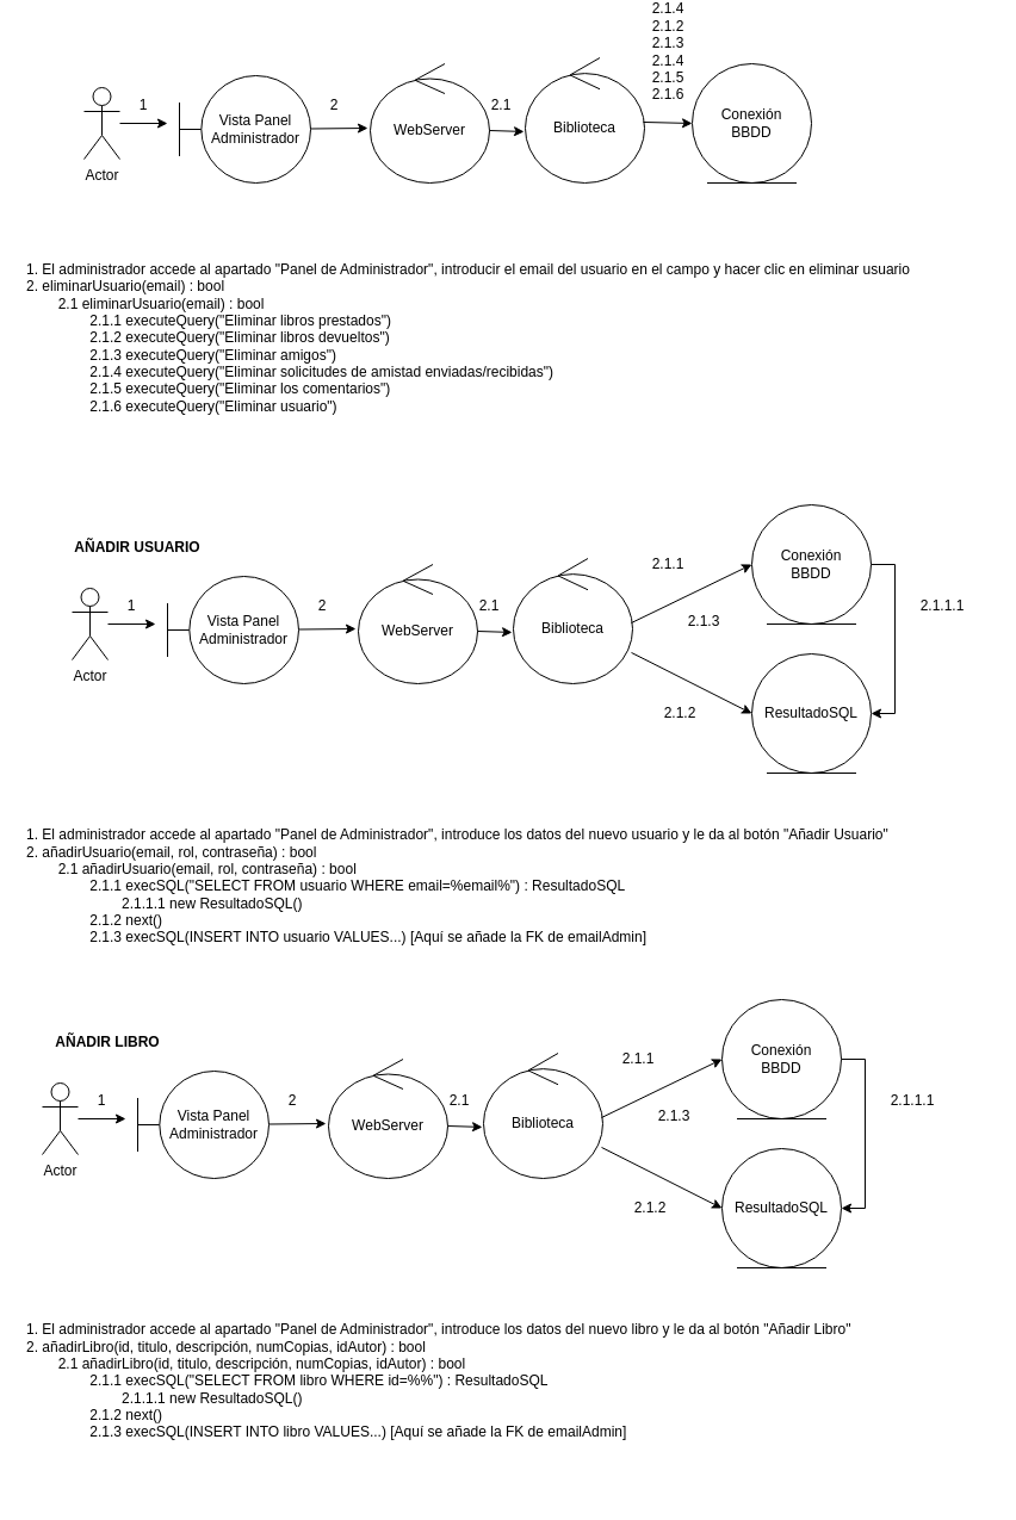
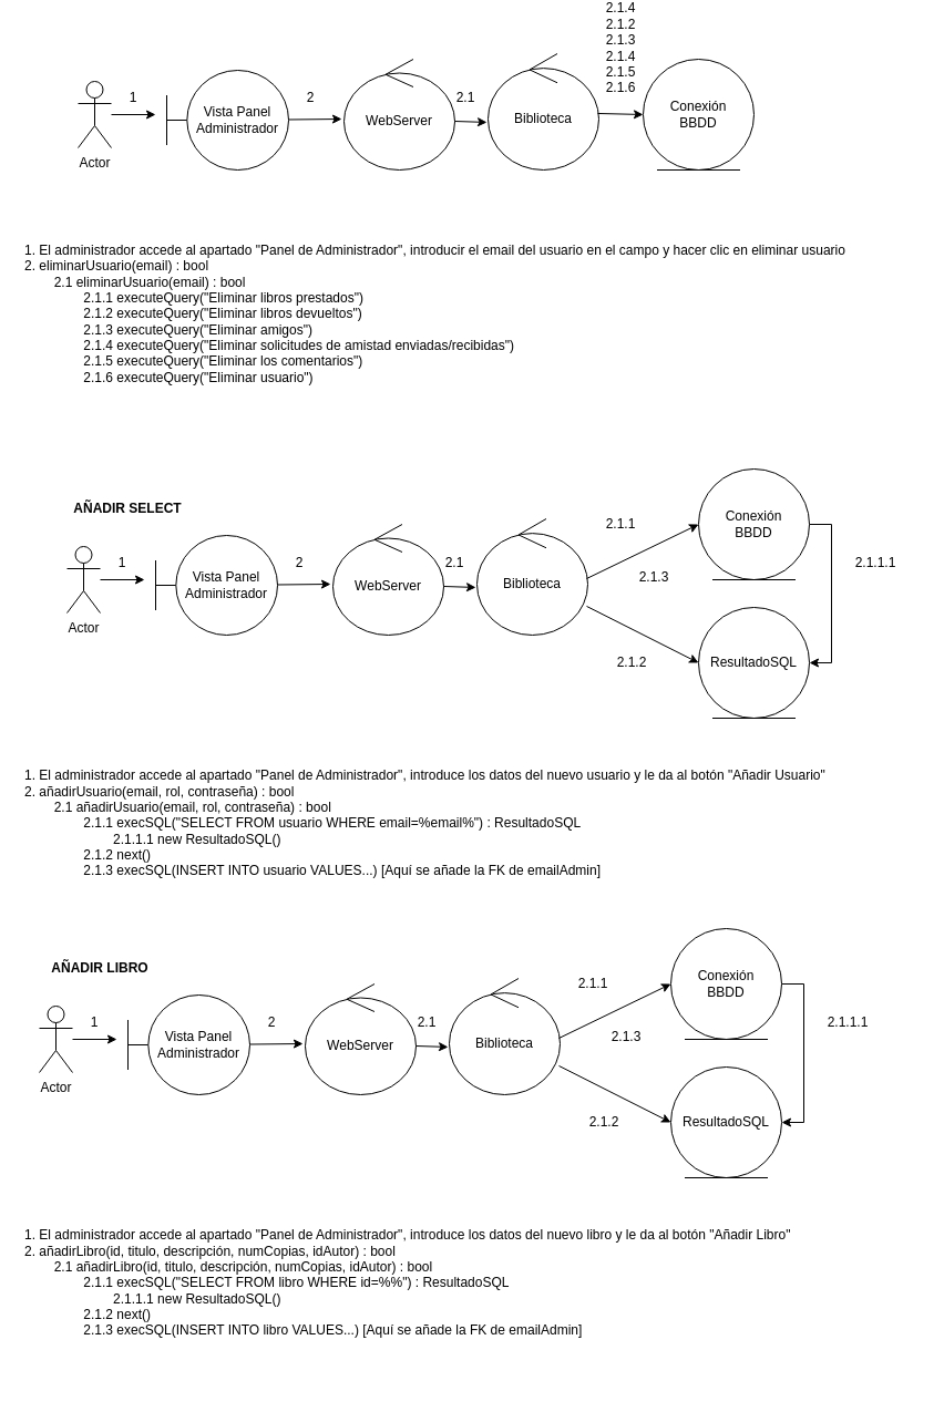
  <mxCell id="0" />
  <mxCell id="1" parent="0" />
  <mxCell id="2" value="Vista Panel Administrador" style="shape=umlBoundary;whiteSpace=wrap;html=1;" vertex="1" parent="1"><mxGeometry x="150" y="55" width="110" height="90" as="geometry" /></mxCell>
  <mxCell id="3" value="WebServer" style="ellipse;shape=umlControl;whiteSpace=wrap;html=1;" vertex="1" parent="1"><mxGeometry x="310" y="45" width="100" height="100" as="geometry" /></mxCell>
  <mxCell id="4" value="Conexión&lt;br&gt;BBDD" style="ellipse;shape=umlEntity;whiteSpace=wrap;html=1;" vertex="1" parent="1"><mxGeometry x="580" y="45" width="100" height="100" as="geometry" /></mxCell>
  <mxCell id="5" value="Actor" style="shape=umlActor;verticalLabelPosition=bottom;verticalAlign=top;html=1;" vertex="1" parent="1"><mxGeometry x="70" y="65" width="30" height="60" as="geometry" /></mxCell>
  <mxCell id="6" value="Biblioteca" style="ellipse;shape=umlControl;whiteSpace=wrap;html=1;" vertex="1" parent="1"><mxGeometry x="440" y="40" width="100" height="105" as="geometry" /></mxCell>
  <mxCell id="7" value="1. El administrador accede al apartado &quot;Panel de Administrador&quot;, introducir el email del usuario en el campo y hacer clic en eliminar usuario&lt;br&gt;2. eliminarUsuario(email) : bool&lt;br&gt;&lt;span style=&quot;white-space: pre;&quot;&gt;&#09;&lt;/span&gt;2.1 eliminarUsuario(email) : bool&lt;br&gt;&lt;span style=&quot;&quot;&gt;&lt;span style=&quot;white-space: pre;&quot;&gt;&amp;nbsp;&amp;nbsp;&amp;nbsp;&amp;nbsp;&lt;/span&gt;&lt;/span&gt;&lt;span style=&quot;&quot;&gt;&lt;span style=&quot;white-space: pre;&quot;&gt;&amp;nbsp;&amp;nbsp;&amp;nbsp;&amp;nbsp;&lt;span style=&quot;white-space: pre;&quot;&gt;&#09;&lt;/span&gt;&lt;/span&gt;&lt;/span&gt;2.1.1 executeQuery(&quot;Eliminar libros prestados&quot;)&lt;br&gt;&lt;span style=&quot;white-space: pre;&quot;&gt;&#09;&lt;/span&gt;&lt;span style=&quot;white-space: pre;&quot;&gt;&#09;&lt;/span&gt;2.1.2 executeQuery(&quot;Eliminar libros devueltos&quot;)&lt;br&gt;&lt;span style=&quot;white-space: pre;&quot;&gt;&#09;&lt;/span&gt;&lt;span style=&quot;white-space: pre;&quot;&gt;&#09;&lt;/span&gt;2.1.3 executeQuery(&quot;Eliminar amigos&quot;)&lt;br&gt;&lt;span style=&quot;white-space: pre;&quot;&gt;&#09;&lt;/span&gt;&lt;span style=&quot;white-space: pre;&quot;&gt;&#09;&lt;/span&gt;2.1.4 executeQuery(&quot;Eliminar solicitudes de amistad enviadas/recibidas&quot;)&lt;br&gt;&lt;span style=&quot;white-space: pre;&quot;&gt;&#09;&lt;/span&gt;&lt;span style=&quot;white-space: pre;&quot;&gt;&#09;&lt;/span&gt;2.1.5 executeQuery(&quot;Eliminar los comentarios&quot;)&lt;br&gt;&lt;span style=&quot;white-space: pre;&quot;&gt;&#09;&lt;/span&gt;&lt;span style=&quot;white-space: pre;&quot;&gt;&#09;&lt;/span&gt;2.1.6 executeQuery(&quot;Eliminar usuario&quot;)" style="text;html=1;strokeColor=none;fillColor=none;align=left;verticalAlign=middle;whiteSpace=wrap;rounded=0;" vertex="1" parent="1"><mxGeometry y="180" width="750" height="190" as="geometry" x="20" /></mxCell>
  <mxCell id="8" value="" style="endArrow=classic;html=1;rounded=0;" edge="1" parent="1" source="5"><mxGeometry width="50" height="50" relative="1" as="geometry"><mxPoint x="430" y="225" as="sourcePoint" /><mxPoint x="140" y="95" as="targetPoint" /></mxGeometry></mxCell>
  <mxCell id="9" value="" style="endArrow=classic;html=1;rounded=0;entryX=-0.02;entryY=0.54;entryDx=0;entryDy=0;entryPerimeter=0;" edge="1" parent="1" target="3"><mxGeometry width="50" height="50" relative="1" as="geometry"><mxPoint x="260" y="99.5" as="sourcePoint" /><mxPoint x="300" y="99.5" as="targetPoint" /></mxGeometry></mxCell>
  <mxCell id="10" value="" style="endArrow=classic;html=1;rounded=0;entryX=-0.01;entryY=0.59;entryDx=0;entryDy=0;entryPerimeter=0;exitX=1;exitY=0.56;exitDx=0;exitDy=0;exitPerimeter=0;" edge="1" parent="1" source="3" target="6"><mxGeometry width="50" height="50" relative="1" as="geometry"><mxPoint x="120" y="115" as="sourcePoint" /><mxPoint x="160" y="115" as="targetPoint" /></mxGeometry></mxCell>
  <mxCell id="11" value="" style="endArrow=classic;html=1;rounded=0;entryX=0;entryY=0.5;entryDx=0;entryDy=0;exitX=0.99;exitY=0.514;exitDx=0;exitDy=0;exitPerimeter=0;" edge="1" parent="1" source="6" target="4"><mxGeometry width="50" height="50" relative="1" as="geometry"><mxPoint x="130" y="125" as="sourcePoint" /><mxPoint x="170" y="125" as="targetPoint" /></mxGeometry></mxCell>
  <mxCell id="12" value="1" style="text;html=1;strokeColor=none;fillColor=none;align=center;verticalAlign=middle;whiteSpace=wrap;rounded=0;" vertex="1" parent="1"><mxGeometry x="90" y="65" width="60" height="30" as="geometry" /></mxCell>
  <mxCell id="13" value="2" style="text;html=1;strokeColor=none;fillColor=none;align=center;verticalAlign=middle;whiteSpace=wrap;rounded=0;" vertex="1" parent="1"><mxGeometry x="250" y="65" width="60" height="30" as="geometry" /></mxCell>
  <mxCell id="14" value="2.1" style="text;html=1;strokeColor=none;fillColor=none;align=center;verticalAlign=middle;whiteSpace=wrap;rounded=0;" vertex="1" parent="1"><mxGeometry x="390" y="65" width="60" height="30" as="geometry" /></mxCell>
  <mxCell id="15" value="2.1.4&lt;br&gt;2.1.2&lt;br&gt;2.1.3&lt;br&gt;2.1.4&lt;br&gt;2.1.5&lt;br&gt;2.1.6" style="text;html=1;strokeColor=none;fillColor=none;align=center;verticalAlign=middle;whiteSpace=wrap;rounded=0;" vertex="1" parent="1"><mxGeometry x="530" y="20" width="60" height="30" as="geometry" /></mxCell>
  <mxCell id="16" value="Vista Panel Administrador" style="shape=umlBoundary;whiteSpace=wrap;html=1;" vertex="1" parent="1"><mxGeometry x="140" y="475" width="110" height="90" as="geometry" /></mxCell>
  <mxCell id="17" value="WebServer" style="ellipse;shape=umlControl;whiteSpace=wrap;html=1;" vertex="1" parent="1"><mxGeometry x="300" y="465" width="100" height="100" as="geometry" /></mxCell>
  <mxCell id="18" style="edgeStyle=orthogonalEdgeStyle;rounded=0;orthogonalLoop=1;jettySize=auto;html=1;exitX=1;exitY=0.5;exitDx=0;exitDy=0;entryX=1;entryY=0.5;entryDx=0;entryDy=0;" edge="1" parent="1" source="19" target="31"><mxGeometry relative="1" as="geometry" /></mxCell>
  <mxCell id="19" value="Conexión&lt;br&gt;BBDD" style="ellipse;shape=umlEntity;whiteSpace=wrap;html=1;" vertex="1" parent="1"><mxGeometry x="630" y="415" width="100" height="100" as="geometry" /></mxCell>
  <mxCell id="20" value="Actor" style="shape=umlActor;verticalLabelPosition=bottom;verticalAlign=top;html=1;" vertex="1" parent="1"><mxGeometry x="60" y="485" width="30" height="60" as="geometry" /></mxCell>
  <mxCell id="21" value="Biblioteca" style="ellipse;shape=umlControl;whiteSpace=wrap;html=1;" vertex="1" parent="1"><mxGeometry x="430" y="460" width="100" height="105" as="geometry" /></mxCell>
  <mxCell id="22" value="" style="endArrow=classic;html=1;rounded=0;" edge="1" parent="1" source="20"><mxGeometry width="50" height="50" relative="1" as="geometry"><mxPoint x="420" y="645" as="sourcePoint" /><mxPoint x="130" y="515" as="targetPoint" /></mxGeometry></mxCell>
  <mxCell id="23" value="" style="endArrow=classic;html=1;rounded=0;entryX=-0.02;entryY=0.54;entryDx=0;entryDy=0;entryPerimeter=0;" edge="1" parent="1" target="17"><mxGeometry width="50" height="50" relative="1" as="geometry"><mxPoint x="250" y="519.5" as="sourcePoint" /><mxPoint x="290" y="519.5" as="targetPoint" /></mxGeometry></mxCell>
  <mxCell id="24" value="" style="endArrow=classic;html=1;rounded=0;entryX=-0.01;entryY=0.59;entryDx=0;entryDy=0;entryPerimeter=0;exitX=1;exitY=0.56;exitDx=0;exitDy=0;exitPerimeter=0;" edge="1" parent="1" source="17" target="21"><mxGeometry width="50" height="50" relative="1" as="geometry"><mxPoint x="110" y="535" as="sourcePoint" /><mxPoint x="150" y="535" as="targetPoint" /></mxGeometry></mxCell>
  <mxCell id="25" value="" style="endArrow=classic;html=1;rounded=0;entryX=0;entryY=0.5;entryDx=0;entryDy=0;exitX=0.99;exitY=0.514;exitDx=0;exitDy=0;exitPerimeter=0;" edge="1" parent="1" source="21" target="19"><mxGeometry width="50" height="50" relative="1" as="geometry"><mxPoint x="120" y="545" as="sourcePoint" /><mxPoint x="160" y="545" as="targetPoint" /></mxGeometry></mxCell>
  <mxCell id="26" value="1" style="text;html=1;strokeColor=none;fillColor=none;align=center;verticalAlign=middle;whiteSpace=wrap;rounded=0;" vertex="1" parent="1"><mxGeometry x="80" y="485" width="60" height="30" as="geometry" /></mxCell>
  <mxCell id="27" value="2" style="text;html=1;strokeColor=none;fillColor=none;align=center;verticalAlign=middle;whiteSpace=wrap;rounded=0;" vertex="1" parent="1"><mxGeometry x="240" y="485" width="60" height="30" as="geometry" /></mxCell>
  <mxCell id="28" value="2.1" style="text;html=1;strokeColor=none;fillColor=none;align=center;verticalAlign=middle;whiteSpace=wrap;rounded=0;" vertex="1" parent="1"><mxGeometry x="380" y="485" width="60" height="30" as="geometry" /></mxCell>
- <mxCell id="29" value="&lt;b&gt;AÑADIR USUARIO&lt;br&gt;&lt;/b&gt;" style="text;html=1;strokeColor=none;fillColor=none;align=center;verticalAlign=middle;whiteSpace=wrap;rounded=0;" vertex="1" parent="1"><mxGeometry x="50" y="420" width="130" height="61" as="geometry" /></mxCell>
+ <mxCell id="29" value="&lt;b&gt;AÑADIR SELECT&lt;br&gt;&lt;/b&gt;" style="text;html=1;strokeColor=none;fillColor=none;align=center;verticalAlign=middle;whiteSpace=wrap;rounded=0;" vertex="1" parent="1"><mxGeometry x="50" y="420" width="130" height="61" as="geometry" /></mxCell>
  <mxCell id="30" value="1. El administrador accede al apartado &quot;Panel de Administrador&quot;, introduce los datos del nuevo usuario y le da al botón &quot;Añadir Usuario&quot;&lt;br&gt;2. añadirUsuario(email, rol, contraseña) : bool&lt;br&gt;&lt;span style=&quot;white-space: pre;&quot;&gt;&#09;&lt;/span&gt;2.1 añadirUsuario(email, rol, contraseña) : bool&lt;br&gt;&lt;span style=&quot;white-space: pre;&quot;&gt;&#09;&lt;/span&gt;&lt;span style=&quot;white-space: pre;&quot;&gt;&#09;&lt;/span&gt;2.1.1 execSQL(&quot;SELECT FROM usuario WHERE email=%email%&quot;) : ResultadoSQL&lt;br&gt;&lt;span style=&quot;white-space: pre;&quot;&gt;&#09;&lt;span style=&quot;white-space: pre;&quot;&gt;&#09;&lt;span style=&quot;white-space: pre;&quot;&gt;&#09;&lt;/span&gt;2&lt;/span&gt;.&lt;/span&gt;1.1.1 new ResultadoSQL()&lt;br&gt;&lt;span style=&quot;white-space: pre;&quot;&gt;&#09;&lt;/span&gt;&lt;span style=&quot;white-space: pre;&quot;&gt;&#09;&lt;/span&gt;2.1.2 next()&lt;br&gt;&lt;span style=&quot;white-space: pre;&quot;&gt;&#09;&lt;span style=&quot;white-space: pre;&quot;&gt;&#09;&lt;/span&gt;&lt;/span&gt;2.1.3 execSQL(INSERT INTO usuario VALUES...) [Aquí se añade la FK de emailAdmin]" style="text;html=1;strokeColor=none;fillColor=none;align=left;verticalAlign=middle;whiteSpace=wrap;rounded=0;" vertex="1" parent="1"><mxGeometry y="640" width="810" height="190" as="geometry" x="20" /></mxCell>
  <mxCell id="31" value="ResultadoSQL" style="ellipse;shape=umlEntity;whiteSpace=wrap;html=1;" vertex="1" parent="1"><mxGeometry x="630" y="540" width="100" height="100" as="geometry" /></mxCell>
  <mxCell id="32" value="2.1.1" style="text;html=1;strokeColor=none;fillColor=none;align=center;verticalAlign=middle;whiteSpace=wrap;rounded=0;" vertex="1" parent="1"><mxGeometry x="530" y="450" width="60" height="30" as="geometry" /></mxCell>
  <mxCell id="33" value="2.1.1.1" style="text;html=1;strokeColor=none;fillColor=none;align=center;verticalAlign=middle;whiteSpace=wrap;rounded=0;" vertex="1" parent="1"><mxGeometry x="760" y="485" width="60" height="30" as="geometry" /></mxCell>
  <mxCell id="34" value="2.1.2" style="text;html=1;strokeColor=none;fillColor=none;align=center;verticalAlign=middle;whiteSpace=wrap;rounded=0;" vertex="1" parent="1"><mxGeometry x="540" y="575" width="60" height="30" as="geometry" /></mxCell>
  <mxCell id="35" value="" style="endArrow=classic;html=1;rounded=0;entryX=0;entryY=0.5;entryDx=0;entryDy=0;exitX=0.99;exitY=0.752;exitDx=0;exitDy=0;exitPerimeter=0;" edge="1" parent="1" source="21" target="31"><mxGeometry width="50" height="50" relative="1" as="geometry"><mxPoint x="539" y="524" as="sourcePoint" /><mxPoint x="640" y="475" as="targetPoint" /></mxGeometry></mxCell>
  <mxCell id="36" value="2.1.3" style="text;html=1;strokeColor=none;fillColor=none;align=center;verticalAlign=middle;whiteSpace=wrap;rounded=0;" vertex="1" parent="1"><mxGeometry x="560" y="497.5" width="60" height="30" as="geometry" /></mxCell>
  <mxCell id="37" value="Vista Panel Administrador" style="shape=umlBoundary;whiteSpace=wrap;html=1;" vertex="1" parent="1"><mxGeometry x="115" y="890" width="110" height="90" as="geometry" /></mxCell>
  <mxCell id="38" value="WebServer" style="ellipse;shape=umlControl;whiteSpace=wrap;html=1;" vertex="1" parent="1"><mxGeometry x="275" y="880" width="100" height="100" as="geometry" /></mxCell>
  <mxCell id="39" style="edgeStyle=orthogonalEdgeStyle;rounded=0;orthogonalLoop=1;jettySize=auto;html=1;exitX=1;exitY=0.5;exitDx=0;exitDy=0;entryX=1;entryY=0.5;entryDx=0;entryDy=0;" edge="1" parent="1" source="40" target="51"><mxGeometry relative="1" as="geometry" /></mxCell>
  <mxCell id="40" value="Conexión&lt;br&gt;BBDD" style="ellipse;shape=umlEntity;whiteSpace=wrap;html=1;" vertex="1" parent="1"><mxGeometry x="605" y="830" width="100" height="100" as="geometry" /></mxCell>
  <mxCell id="41" value="Actor" style="shape=umlActor;verticalLabelPosition=bottom;verticalAlign=top;html=1;" vertex="1" parent="1"><mxGeometry x="35" y="900" width="30" height="60" as="geometry" /></mxCell>
  <mxCell id="42" value="Biblioteca" style="ellipse;shape=umlControl;whiteSpace=wrap;html=1;" vertex="1" parent="1"><mxGeometry x="405" y="875" width="100" height="105" as="geometry" /></mxCell>
  <mxCell id="43" value="" style="endArrow=classic;html=1;rounded=0;" edge="1" parent="1" source="41"><mxGeometry width="50" height="50" relative="1" as="geometry"><mxPoint x="395" y="1060" as="sourcePoint" /><mxPoint x="105" y="930" as="targetPoint" /></mxGeometry></mxCell>
  <mxCell id="44" value="" style="endArrow=classic;html=1;rounded=0;entryX=-0.02;entryY=0.54;entryDx=0;entryDy=0;entryPerimeter=0;" edge="1" parent="1" target="38"><mxGeometry width="50" height="50" relative="1" as="geometry"><mxPoint x="225" y="934.5" as="sourcePoint" /><mxPoint x="265" y="934.5" as="targetPoint" /></mxGeometry></mxCell>
  <mxCell id="45" value="" style="endArrow=classic;html=1;rounded=0;entryX=-0.01;entryY=0.59;entryDx=0;entryDy=0;entryPerimeter=0;exitX=1;exitY=0.56;exitDx=0;exitDy=0;exitPerimeter=0;" edge="1" parent="1" source="38" target="42"><mxGeometry width="50" height="50" relative="1" as="geometry"><mxPoint x="85" y="950" as="sourcePoint" /><mxPoint x="125" y="950" as="targetPoint" /></mxGeometry></mxCell>
  <mxCell id="46" value="" style="endArrow=classic;html=1;rounded=0;entryX=0;entryY=0.5;entryDx=0;entryDy=0;exitX=0.99;exitY=0.514;exitDx=0;exitDy=0;exitPerimeter=0;" edge="1" parent="1" source="42" target="40"><mxGeometry width="50" height="50" relative="1" as="geometry"><mxPoint x="95" y="960" as="sourcePoint" /><mxPoint x="135" y="960" as="targetPoint" /></mxGeometry></mxCell>
  <mxCell id="47" value="1" style="text;html=1;strokeColor=none;fillColor=none;align=center;verticalAlign=middle;whiteSpace=wrap;rounded=0;" vertex="1" parent="1"><mxGeometry x="55" y="900" width="60" height="30" as="geometry" /></mxCell>
  <mxCell id="48" value="2" style="text;html=1;strokeColor=none;fillColor=none;align=center;verticalAlign=middle;whiteSpace=wrap;rounded=0;" vertex="1" parent="1"><mxGeometry x="215" y="900" width="60" height="30" as="geometry" /></mxCell>
  <mxCell id="49" value="2.1" style="text;html=1;strokeColor=none;fillColor=none;align=center;verticalAlign=middle;whiteSpace=wrap;rounded=0;" vertex="1" parent="1"><mxGeometry x="355" y="900" width="60" height="30" as="geometry" /></mxCell>
  <mxCell id="50" value="&lt;b&gt;AÑADIR LIBRO&lt;br&gt;&lt;/b&gt;" style="text;html=1;strokeColor=none;fillColor=none;align=center;verticalAlign=middle;whiteSpace=wrap;rounded=0;" vertex="1" parent="1"><mxGeometry x="25" y="835" width="130" height="61" as="geometry" /></mxCell>
  <mxCell id="51" value="ResultadoSQL" style="ellipse;shape=umlEntity;whiteSpace=wrap;html=1;" vertex="1" parent="1"><mxGeometry x="605" y="955" width="100" height="100" as="geometry" /></mxCell>
  <mxCell id="52" value="2.1.1" style="text;html=1;strokeColor=none;fillColor=none;align=center;verticalAlign=middle;whiteSpace=wrap;rounded=0;" vertex="1" parent="1"><mxGeometry x="505" y="865" width="60" height="30" as="geometry" /></mxCell>
  <mxCell id="53" value="2.1.1.1" style="text;html=1;strokeColor=none;fillColor=none;align=center;verticalAlign=middle;whiteSpace=wrap;rounded=0;" vertex="1" parent="1"><mxGeometry x="735" y="900" width="60" height="30" as="geometry" /></mxCell>
  <mxCell id="54" value="2.1.2" style="text;html=1;strokeColor=none;fillColor=none;align=center;verticalAlign=middle;whiteSpace=wrap;rounded=0;" vertex="1" parent="1"><mxGeometry x="515" y="990" width="60" height="30" as="geometry" /></mxCell>
  <mxCell id="55" value="" style="endArrow=classic;html=1;rounded=0;entryX=0;entryY=0.5;entryDx=0;entryDy=0;exitX=0.99;exitY=0.752;exitDx=0;exitDy=0;exitPerimeter=0;" edge="1" parent="1" source="42" target="51"><mxGeometry width="50" height="50" relative="1" as="geometry"><mxPoint x="514" y="939" as="sourcePoint" /><mxPoint x="615" y="890" as="targetPoint" /></mxGeometry></mxCell>
  <mxCell id="56" value="2.1.3" style="text;html=1;strokeColor=none;fillColor=none;align=center;verticalAlign=middle;whiteSpace=wrap;rounded=0;" vertex="1" parent="1"><mxGeometry x="535" y="912.5" width="60" height="30" as="geometry" /></mxCell>
  <mxCell id="57" value="1. El administrador accede al apartado &quot;Panel de Administrador&quot;, introduce los datos del nuevo libro y le da al botón &quot;Añadir Libro&quot;&lt;br&gt;2. añadirLibro(id, titulo, descripción, numCopias, idAutor) : bool&lt;br&gt;&lt;span style=&quot;white-space: pre;&quot;&gt;&#09;&lt;/span&gt;2.1 añadirLibro(id, titulo, descripción, numCopias, idAutor) : bool&lt;br&gt;&lt;span style=&quot;&quot;&gt;&lt;span style=&quot;white-space: pre;&quot;&gt;&amp;nbsp;&amp;nbsp;&amp;nbsp;&amp;nbsp;&lt;/span&gt;&lt;/span&gt;&lt;span style=&quot;&quot;&gt;&lt;span style=&quot;white-space: pre;&quot;&gt;&amp;nbsp;&amp;nbsp;&amp;nbsp;&amp;nbsp;&lt;span style=&quot;white-space: pre;&quot;&gt;&#09;&lt;/span&gt;&lt;/span&gt;&lt;/span&gt;2.1.1 execSQL(&quot;SELECT FROM libro WHERE id=%%&quot;) : ResultadoSQL&lt;br&gt;&lt;span style=&quot;&quot;&gt;&lt;span style=&quot;white-space: pre;&quot;&gt;&amp;nbsp;&amp;nbsp;&amp;nbsp;&amp;nbsp;&lt;/span&gt;&lt;span style=&quot;&quot;&gt;&lt;span style=&quot;white-space: pre;&quot;&gt;&amp;nbsp;&amp;nbsp;&amp;nbsp;&amp;nbsp;&lt;/span&gt;&lt;span style=&quot;&quot;&gt;&lt;span style=&quot;white-space: pre;&quot;&gt;&amp;nbsp;&amp;nbsp;&amp;nbsp;&amp;nbsp;    &lt;span style=&quot;white-space: pre;&quot;&gt;&#09;&lt;/span&gt;&lt;/span&gt;&lt;/span&gt;2&lt;/span&gt;.&lt;/span&gt;1.1.1 new ResultadoSQL()&lt;br&gt;&lt;span style=&quot;&quot;&gt;&lt;span style=&quot;white-space: pre;&quot;&gt;&amp;nbsp;&amp;nbsp;&amp;nbsp;&amp;nbsp;&lt;/span&gt;&lt;/span&gt;&lt;span style=&quot;&quot;&gt;&lt;span style=&quot;white-space: pre;&quot;&gt;&amp;nbsp;&amp;nbsp;&amp;nbsp;&amp;nbsp;&lt;span style=&quot;white-space: pre;&quot;&gt;&#09;&lt;/span&gt;&lt;/span&gt;&lt;/span&gt;2.1.2 next()&lt;br&gt;&lt;span style=&quot;&quot;&gt;&lt;span style=&quot;white-space: pre;&quot;&gt;&amp;nbsp;&amp;nbsp;&amp;nbsp;&amp;nbsp;&lt;/span&gt;&lt;span style=&quot;&quot;&gt;&lt;span style=&quot;white-space: pre;&quot;&gt;&amp;nbsp;&amp;nbsp;&amp;nbsp;&amp;nbsp;&lt;span style=&quot;white-space: pre;&quot;&gt;&#09;&lt;/span&gt;&lt;/span&gt;&lt;/span&gt;&lt;/span&gt;2.1.3 execSQL(INSERT INTO libro VALUES...) [Aquí se añade la FK de emailAdmin]" style="text;html=1;strokeColor=none;fillColor=none;align=left;verticalAlign=middle;whiteSpace=wrap;rounded=0;" vertex="1" parent="1"><mxGeometry y="1055" width="810" height="190" as="geometry" x="20" /></mxCell>
